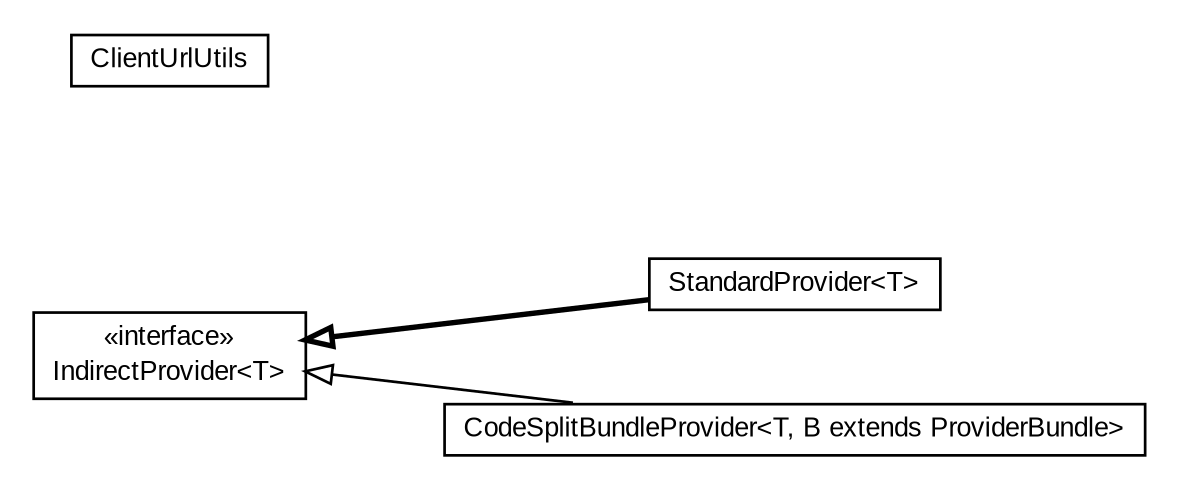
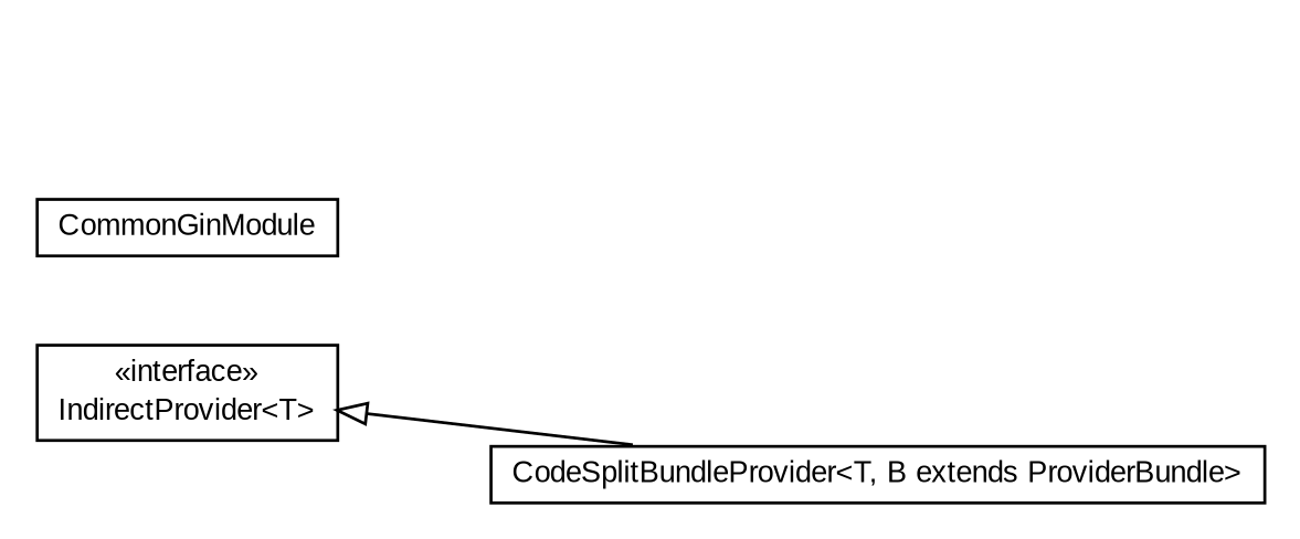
  digraph {
    nodesep=0.25
    rankdir=LR
    ranksep=0.5
    node [fontcolor=black fontname=arial fontsize=10.0 shape=plaintext]
    edge [arrowtail=empty dir=back fontname=arial fontsize=10 headport=p labelfontname=arial labelfontsize=10 tailport=p]
-   n1 [label=<<table title="com.gwtplatform.common.client.StandardProvider" border="0" cellborder="1" cellspacing="0" cellpadding="2" port="p" href="./StandardProvider.html"> 		<tr><td><table border="0" cellspacing="0" cellpadding="1"> <tr><td align="center" balign="center"> StandardProvider&lt;T&gt; </td></tr> 		</table></td></tr> 		</table>>]
    n2 [label=<<table title="com.gwtplatform.common.client.IndirectProvider" border="0" cellborder="1" cellspacing="0" cellpadding="2" port="p" href="./IndirectProvider.html"> 		<tr><td><table border="0" cellspacing="0" cellpadding="1"> <tr><td align="center" balign="center"> &#171;interface&#187; </td></tr> <tr><td align="center" balign="center"> IndirectProvider&lt;T&gt; </td></tr> 		</table></td></tr> 		</table>>]
    n3 [label=<<table title="com.gwtplatform.common.client.CodeSplitBundleProvider" border="0" cellborder="1" cellspacing="0" cellpadding="2" port="p" href="./CodeSplitBundleProvider.html"> 		<tr><td><table border="0" cellspacing="0" cellpadding="1"> <tr><td align="center" balign="center"> CodeSplitBundleProvider&lt;T, B extends ProviderBundle&gt; </td></tr> 		</table></td></tr> 		</table>>]
-   n5 [label=<<table title="com.gwtplatform.common.client.ClientUrlUtils" border="0" cellborder="1" cellspacing="0" cellpadding="2" port="p" href="./ClientUrlUtils.html"> 		<tr><td><table border="0" cellspacing="0" cellpadding="1"> <tr><td align="center" balign="center"> ClientUrlUtils </td></tr> 		</table></td></tr> 		</table>>]
-   n2 -> n1 [style=bold]
+   n4 [label=<<table title="com.gwtplatform.common.client.CommonGinModule" border="0" cellborder="1" cellspacing="0" cellpadding="2" port="p" href="./CommonGinModule.html"> 		<tr><td><table border="0" cellspacing="0" cellpadding="1"> <tr><td align="center" balign="center"> CommonGinModule </td></tr> 		</table></td></tr> 		</table>>]
    n2 -> n3 [style=solid]
  }
